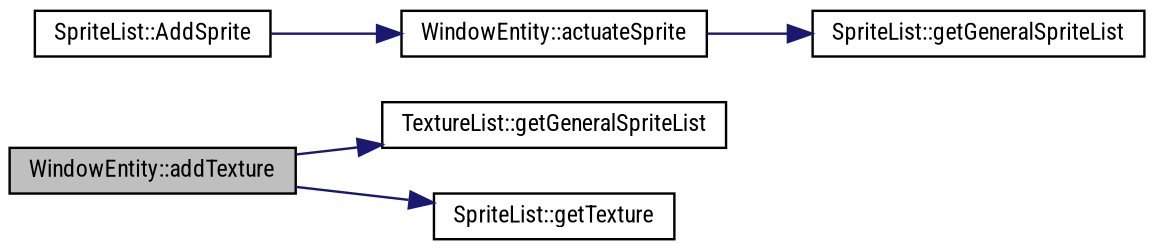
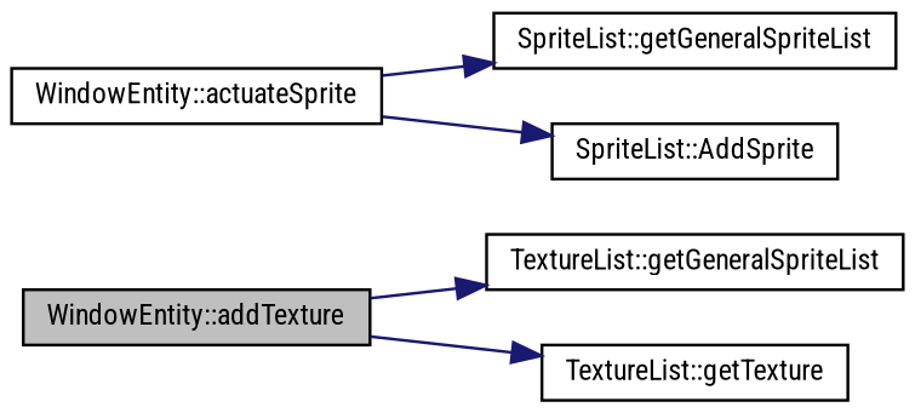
  digraph {
    fontname="Roboto Condensed"
    rankdir=LR
    node [color=black fillcolor=white fontname="Roboto Condensed" fontsize=10 shape=record style=filled]
    edge [color=midnightblue fontname="Roboto Condensed" fontsize=10 labelfontname=Helvetica labelfontsize=10 style=solid]
    n1 [fillcolor=grey75 fontcolor=black height=0.2 label="WindowEntity::addTexture" width=0.4]
    n2 [height=0.2 label="TextureList::getGeneralSpriteList" width=0.4]
-   n3 [height=0.2 label="SpriteList::getTexture" width=0.4]
+   n3 [height=0.2 label="TextureList::getTexture" width=0.4]
    n4 [height=0.2 label="WindowEntity::actuateSprite" width=0.4]
    n5 [height=0.2 label="SpriteList::getGeneralSpriteList" width=0.4]
    n6 [height=0.2 label="SpriteList::AddSprite" width=0.4]
    n1 -> n2
    n1 -> n3
    n4 -> n5
-   n6 -> n4
+   n4 -> n6
  }
